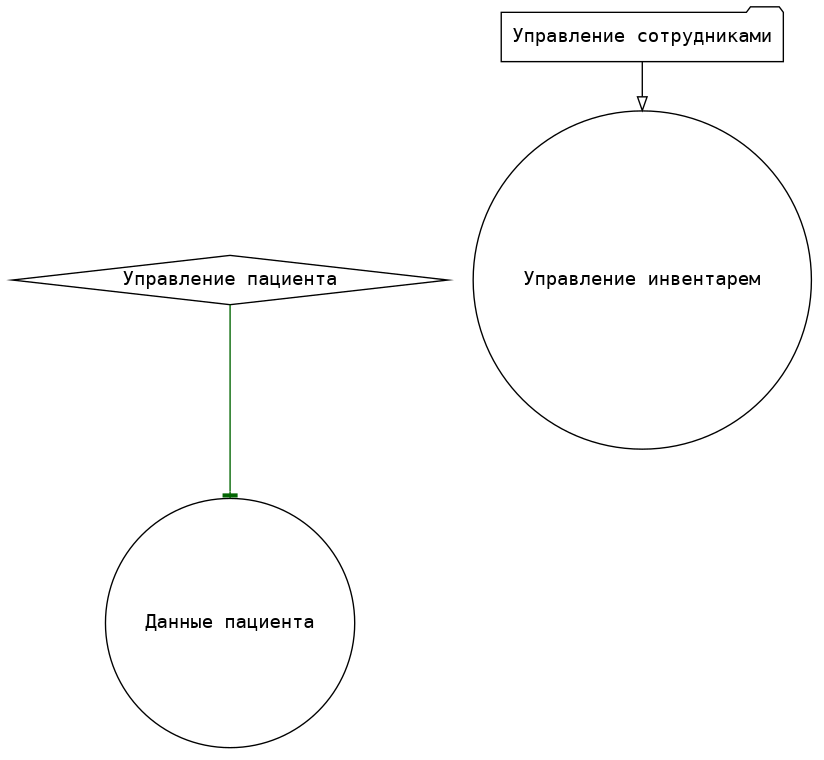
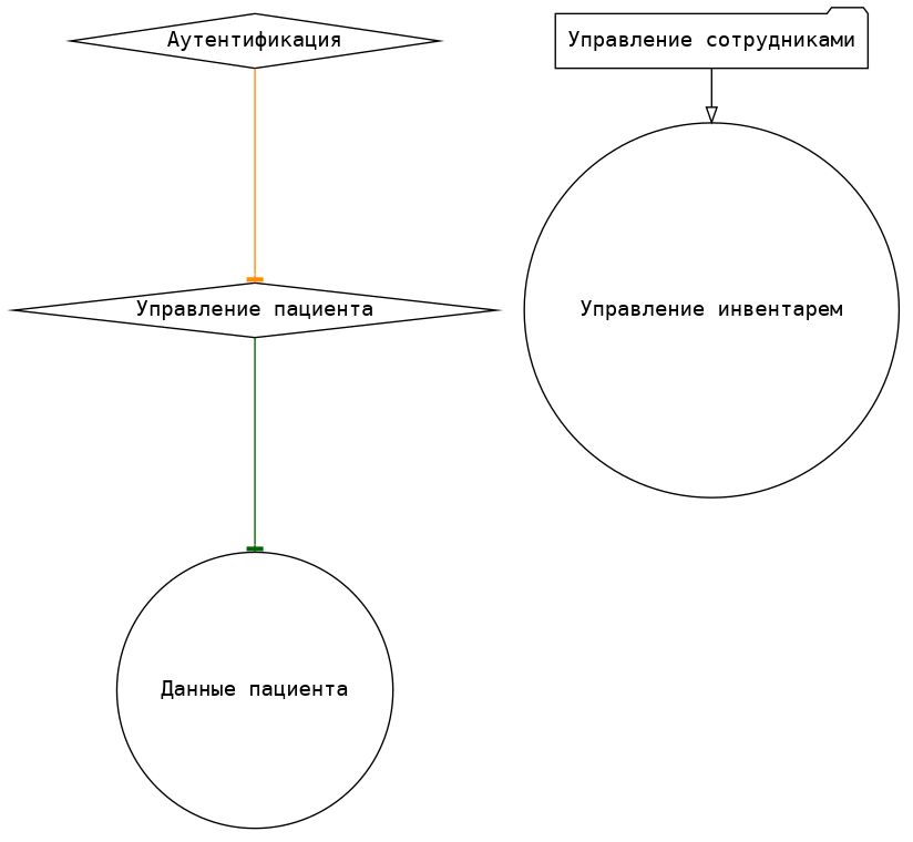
  digraph {
    fontname="DejaVu Sans Mono"
    rankdir=TB
    node [fontname="DejaVu Sans Mono" shape=diamond]
    edge [arrowhead=tee fontname="DejaVu Sans Mono"]
+   n1 [label="Аутентификация"]
    n2 [label="Управление пациента"]
    n3 [label="Данные пациента" shape=circle]
    n4 [label="Управление сотрудниками" shape=folder]
    n5 [label="Управление инвентарем" shape=circle]
+   n1 -> n2 [color=darkorange]
    n2 -> n3 [color=darkgreen]
    n4 -> n5 [arrowhead=onormal color=black]
  }
